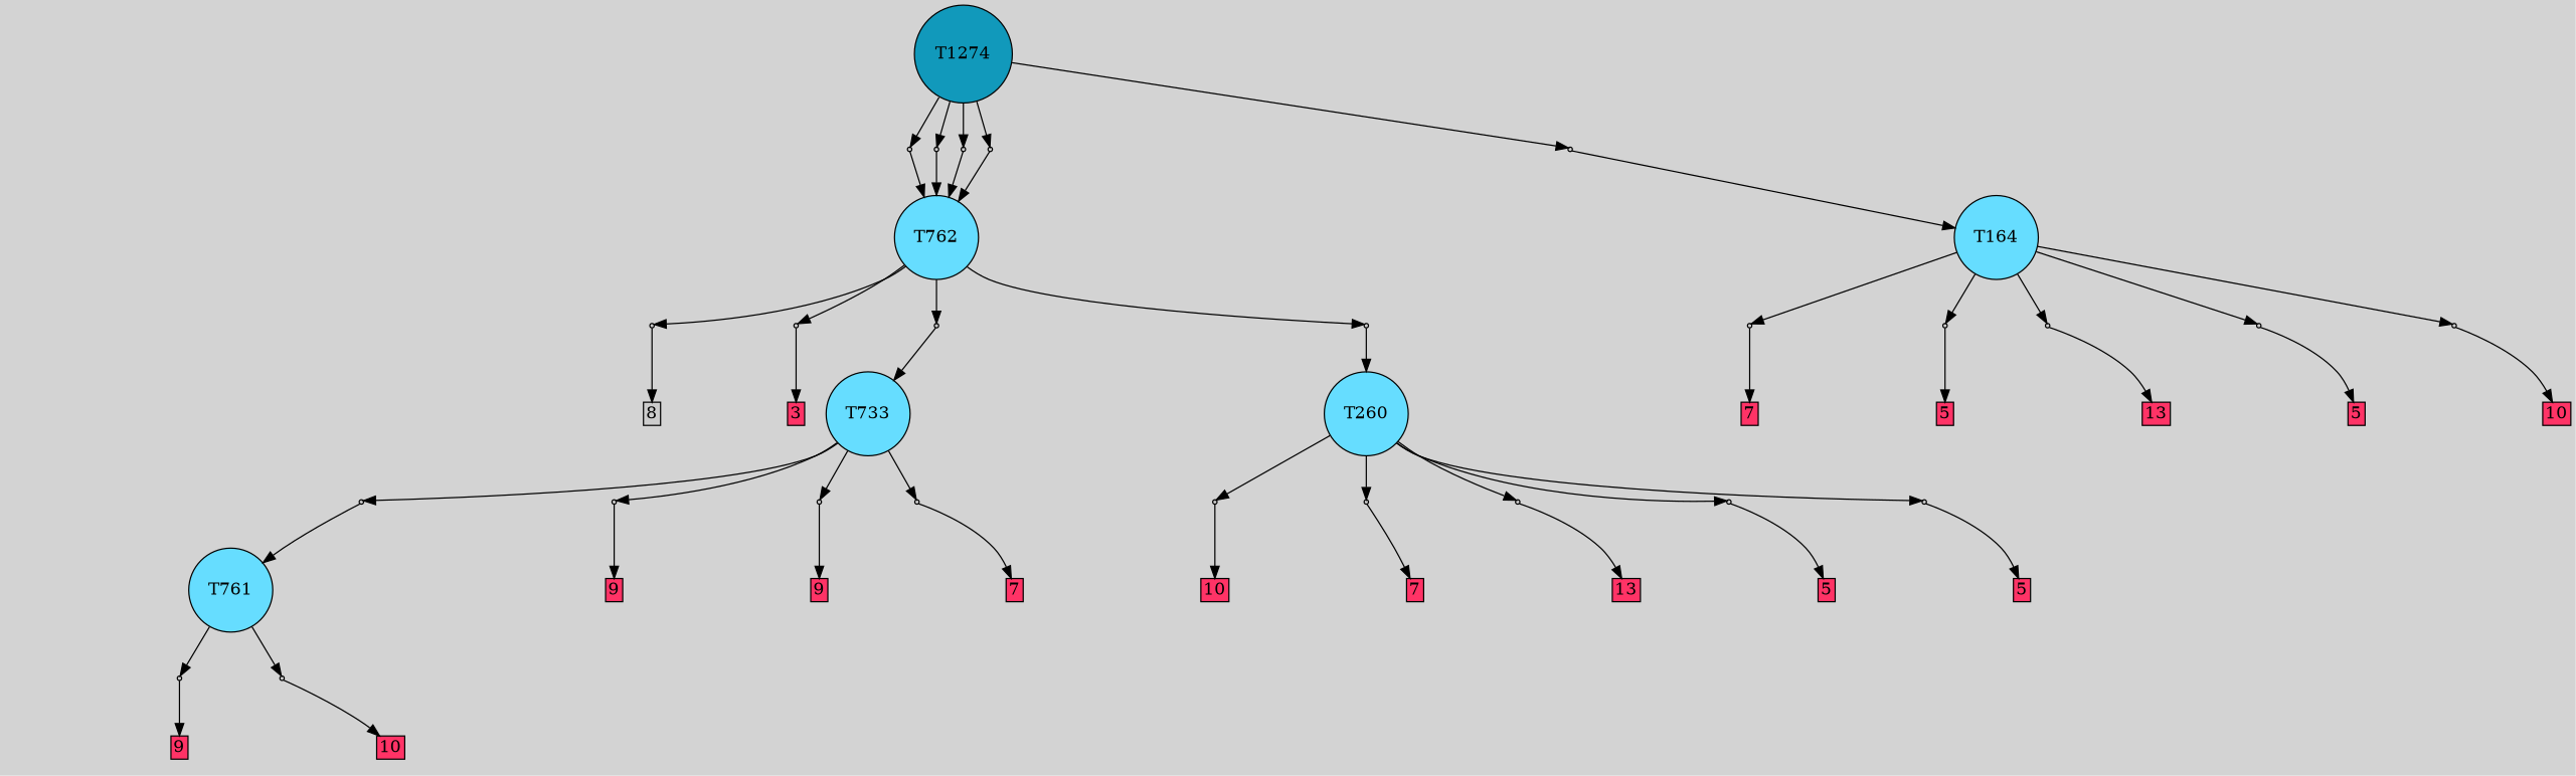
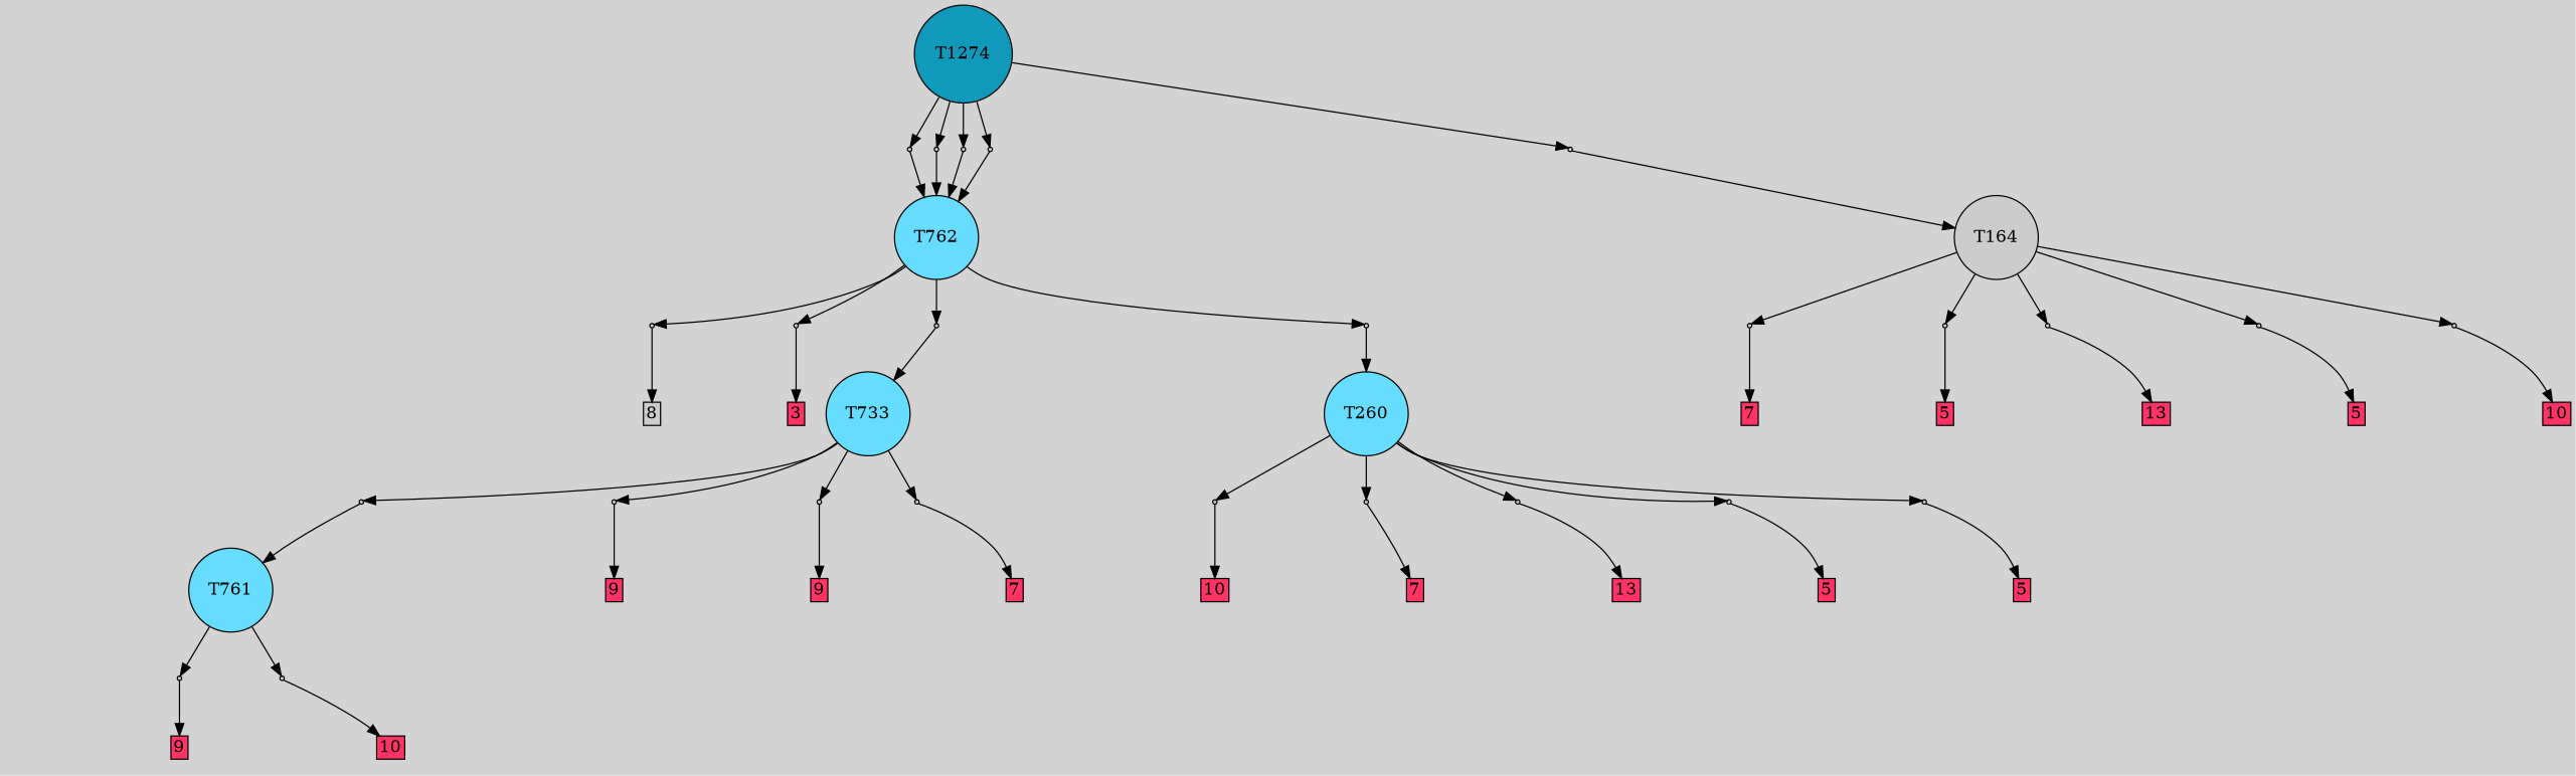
  digraph {
    bgcolor=lightgray
    node [fillcolor="#cccccc" shape=box style=filled]
    T1274 [fillcolor="#1199bb" shape=circle]
    P20069 [shape=point]
    P20070 [shape=point]
    P20071 [shape=point]
    P20072 [shape=point]
    P20073 [shape=point]
-   T164 [fillcolor="#66ddff" shape=circle]
+   T164 [shape=circle]
    P20049 [shape=point]
    P20050 [shape=point]
    P20051 [shape=point]
    P20052 [shape=point]
    P20053 [shape=point]
    n13 [label="8|0&0|3#1|4&#92;n" style=invis fillcolor=""]
    n14 [fillcolor="#ff3366" height=0 label=5 margin=0.03 width=0]
    n15 [label="0|0&2|3#2|3&#92;n" style=invis fillcolor=""]
    n16 [fillcolor="#ff3366" height=0 label=10 margin=0.03 width=0]
    n17 [label="6|0&2|7#0|6&#92;n" style=invis fillcolor=""]
    n18 [fillcolor="#ff3366" height=0 label=7 margin=0.03 width=0]
    n19 [label="0|0&0|2#2|2&#92;n" style=invis fillcolor=""]
    n20 [fillcolor="#ff3366" height=0 label=5 margin=0.03 width=0]
    n21 [label="10|4&2|5#1|7&#92;n4|0&0|4#2|4&#92;n" style=invis fillcolor=""]
    n22 [fillcolor="#ff3366" height=0 label=13 margin=0.03 width=0]
    n23 [fillcolor="#66ddff" label=T260 shape=circle]
    P20055 [shape=point]
    P20061 [shape=point]
    P20065 [shape=point]
    P20067 [shape=point]
    P20068 [shape=point]
    n29 [label="10|4&2|5#1|7&#92;n4|0&0|4#2|4&#92;n" style=invis fillcolor=""]
    n30 [fillcolor="#ff3366" height=0 label=13 margin=0.03 width=0]
    n31 [label="0|0&0|2#2|2&#92;n" style=invis fillcolor=""]
    n32 [fillcolor="#ff3366" height=0 label=5 margin=0.03 width=0]
    n33 [label="8|0&0|3#1|4&#92;n" style=invis fillcolor=""]
    n34 [fillcolor="#ff3366" height=0 label=5 margin=0.03 width=0]
    n35 [label="0|0&2|3#2|3&#92;n" style=invis fillcolor=""]
    n36 [fillcolor="#ff3366" height=0 label=10 margin=0.03 width=0]
    n37 [label="6|0&2|7#0|6&#92;n" style=invis fillcolor=""]
    n38 [fillcolor="#ff3366" height=0 label=7 margin=0.03 width=0]
    T733 [fillcolor="#66ddff" shape=circle]
    P20058 [shape=point]
    P20059 [shape=point]
    P20060 [shape=point]
    P20063 [shape=point]
    n44 [label="11|4&2|0#1|6&#92;n2|0&2|0#0|4&#92;n" style=invis fillcolor=""]
    n45 [fillcolor="#ff3366" height=0 label=9 margin=0.03 width=0]
    n46 [label="8|7&2|4#0|5&#92;n3|0&0|7#0|1&#92;n" style=invis fillcolor=""]
    n47 [fillcolor="#ff3366" height=0 label=7 margin=0.03 width=0]
    T761 [fillcolor="#66ddff" shape=circle]
    n49 [label="9|0&0|2#0|0&#92;n4|0&2|4#0|0&#92;n" style=invis fillcolor=""]
    n50 [label="5|0&2|0#2|2&#92;n" style=invis fillcolor=""]
    n51 [fillcolor="#ff3366" height=0 label=9 margin=0.03 width=0]
    P20062 [shape=point]
    P20066 [shape=point]
    n54 [label="11|4&2|0#1|6&#92;n2|0&2|0#0|4&#92;n" style=invis fillcolor=""]
    n55 [fillcolor="#ff3366" height=0 label=9 margin=0.03 width=0]
    n56 [label="11|0&2|0#2|5&#92;n" style=invis fillcolor=""]
    n57 [fillcolor="#ff3366" height=0 label=10 margin=0.03 width=0]
    T762 [fillcolor="#66ddff" shape=circle]
    P20054 [shape=point]
    P20056 [shape=point]
    P20057 [shape=point]
    P20064 [shape=point]
    I20054 [style=invis fillcolor=""]
    n64 [fillcolor="#ff3366" height=0 label=3 margin=0.03 width=0]
    n65 [label="11|0&2|4#0|6&#92;n2|0&2|5#0|0&#92;n" style=invis fillcolor=""]
    n66 [label="9|0&2|7#2|2&#92;n5|2&0|0#1|2&#92;n1|0&0|2#2|5&#92;n" style=invis fillcolor=""]
    n67 [label="9|2&2|6#1|2&#92;n4|0&2|5#0|2&#92;n" style=invis fillcolor=""]
    n68 [height=0 label=8 margin=0.03 width=0]
    n69 [label="7|7&0|0#0|4&#92;n3|0&0|7#0|1&#92;n" style=invis fillcolor=""]
    n70 [label="9|0&2|2#2|0&#92;n8|5&0|0#2|5&#92;n2|0&2|4#0|5&#92;n" style=invis fillcolor=""]
    n71 [label="7|7&0|0#0|4&#92;n3|0&0|7#0|1&#92;n" style=invis fillcolor=""]
    n72 [label="11|6&0|2#1|4&#92;n10|0&0|6#1|1&#92;n7|7&0|0#0|4&#92;n3|0&0|7#0|1&#92;n" style=invis fillcolor=""]
    n73 [label="11|7&0|2#1|4&#92;n1|7&0|3#0|7&#92;n3|0&0|7#0|1&#92;n" style=invis fillcolor=""]
    subgraph sub_1 {
      rank=same
      T1274
    }
    T1274 -> P20069
    T1274 -> P20070
    T1274 -> P20071
    T1274 -> P20072
    T1274 -> P20073
    P20069 -> T762
    P20069 -> n69 [style=invis]
    P20070 -> T164
    P20070 -> n70 [style=invis]
    P20071 -> T762
    P20071 -> n71 [style=invis]
    P20072 -> T762
    P20072 -> n72 [style=invis]
    P20073 -> T762
    P20073 -> n73 [style=invis]
    T164 -> P20049
    T164 -> P20050
    T164 -> P20051
    T164 -> P20052
    T164 -> P20053
    P20049 -> n13 [style=invis]
    P20049 -> n14
    P20050 -> n15 [style=invis]
    P20050 -> n16
    P20051 -> n17 [style=invis]
    P20051 -> n18
    P20052 -> n19 [style=invis]
    P20052 -> n20
    P20053 -> n21 [style=invis]
    P20053 -> n22
    n23 -> P20055
    n23 -> P20061
    n23 -> P20065
    n23 -> P20067
    n23 -> P20068
    P20055 -> n29 [style=invis]
    P20055 -> n30
    P20061 -> n31 [style=invis]
    P20061 -> n32
    P20065 -> n33 [style=invis]
    P20065 -> n34
    P20067 -> n35 [style=invis]
    P20067 -> n36
    P20068 -> n37 [style=invis]
    P20068 -> n38
    T733 -> P20058
    T733 -> P20059
    T733 -> P20060
    T733 -> P20063
    P20058 -> n44 [style=invis]
    P20058 -> n45
    P20059 -> n46 [style=invis]
    P20059 -> n47
    P20060 -> T761
    P20060 -> n49 [style=invis]
    P20063 -> n50 [style=invis]
    P20063 -> n51
    T761 -> P20062
    T761 -> P20066
    P20062 -> n54 [style=invis]
    P20062 -> n55
    P20066 -> n56 [style=invis]
    P20066 -> n57
    T762 -> P20054
    T762 -> P20056
    T762 -> P20057
    T762 -> P20064
    P20054 -> I20054 [style=invis]
    P20054 -> n64
    P20056 -> T733
    P20056 -> n65 [style=invis]
    P20057 -> n23
    P20057 -> n66 [style=invis]
    P20064 -> n67 [style=invis]
    P20064 -> n68
  }
